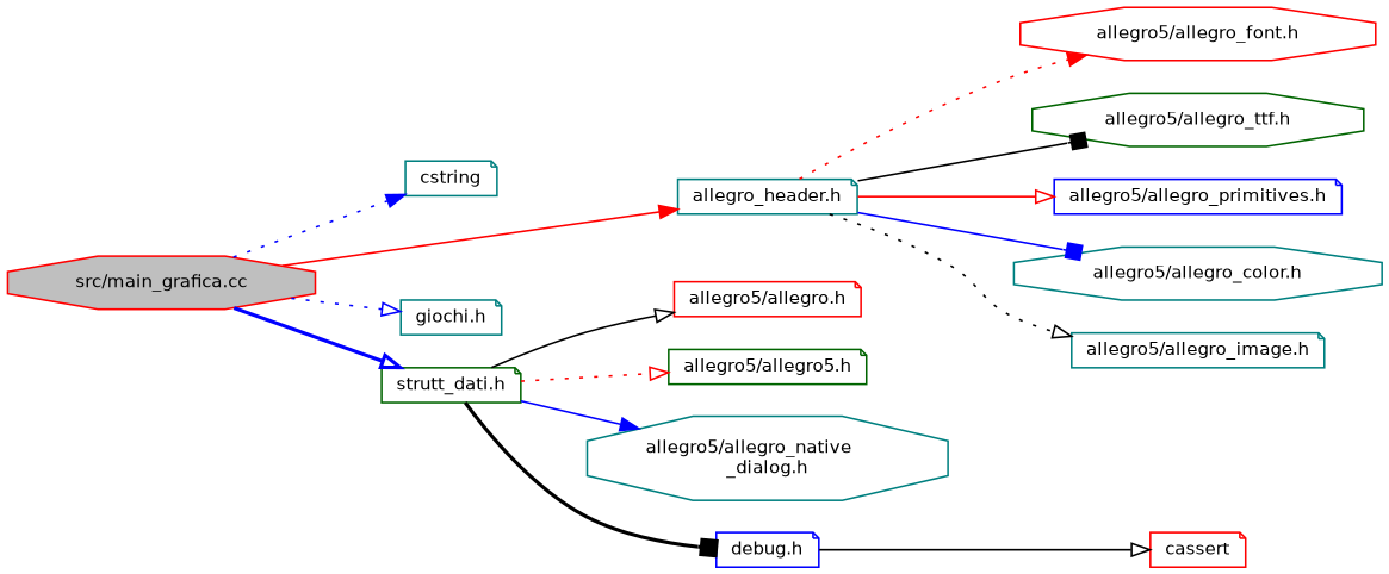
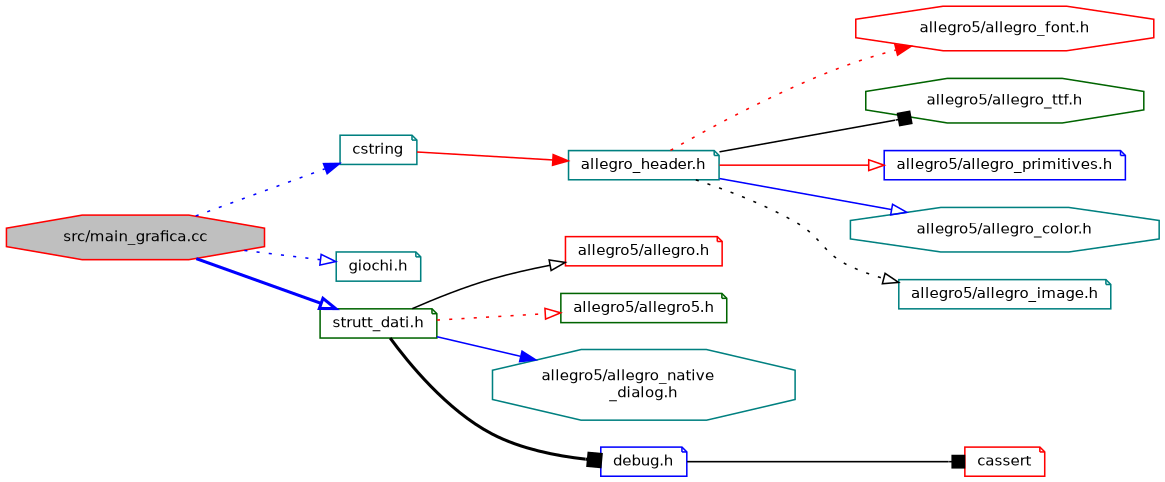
  digraph {
    rankdir=LR
    node [color=teal fillcolor=white fontname=Helvetica fontsize=10 shape=note style=filled]
    edge [arrowhead=onormal color=blue fontname=Helvetica fontsize=10 labelfontname=Helvetica labelfontsize=10 style=solid]
    n1 [color=red fillcolor=grey75 fontcolor=black height=0.2 label="src/main_grafica.cc" shape=octagon width=0.4]
    n2 [height=0.2 label=cstring width=0.4]
    n3 [height=0.2 label="allegro_header.h" width=0.4]
    n4 [height=0.2 label="giochi.h" width=0.4]
    n5 [color=darkgreen height=0.2 label="strutt_dati.h" width=0.4]
    n6 [color=red height=0.2 label="allegro5/allegro_font.h" shape=octagon width=0.4]
    n7 [color=darkgreen height=0.2 label="allegro5/allegro_ttf.h" shape=octagon width=0.4]
    n8 [color=blue height=0.2 label="allegro5/allegro_primitives.h" width=0.4]
    n9 [height=0.2 label="allegro5/allegro_color.h" shape=octagon width=0.4]
    n10 [height=0.2 label="allegro5/allegro_image.h" width=0.4]
    n11 [color=red height=0.2 label="allegro5/allegro.h" width=0.4]
    n12 [color=darkgreen height=0.2 label="allegro5/allegro5.h" width=0.4]
    n13 [height=0.2 label="allegro5/allegro_native\l_dialog.h" shape=octagon width=0.4]
    n14 [color=blue height=0.2 label="debug.h" width=0.4]
    n15 [color=red height=0.2 label=cassert width=0.4]
    n1 -> n2 [arrowhead=normal style=dotted]
-   n1 -> n3 [arrowhead=normal color=red]
+   n2 -> n3 [arrowhead=normal color=red]
    n1 -> n4 [style=dotted]
    n1 -> n5 [style=bold]
    n3 -> n6 [arrowhead=normal color=red style=dotted]
    n3 -> n7 [arrowhead=box color=black]
    n3 -> n8 [color=red]
-   n3 -> n9 [arrowhead=box]
+   n3 -> n9
    n3 -> n10 [color=black style=dotted]
    n5 -> n11 [color=black]
    n5 -> n12 [color=red style=dotted]
    n5 -> n13 [arrowhead=normal]
    n5 -> n14 [arrowhead=box color=black style=bold]
-   n14 -> n15 [color=black]
+   n14 -> n15 [arrowhead=box color=black]
  }
